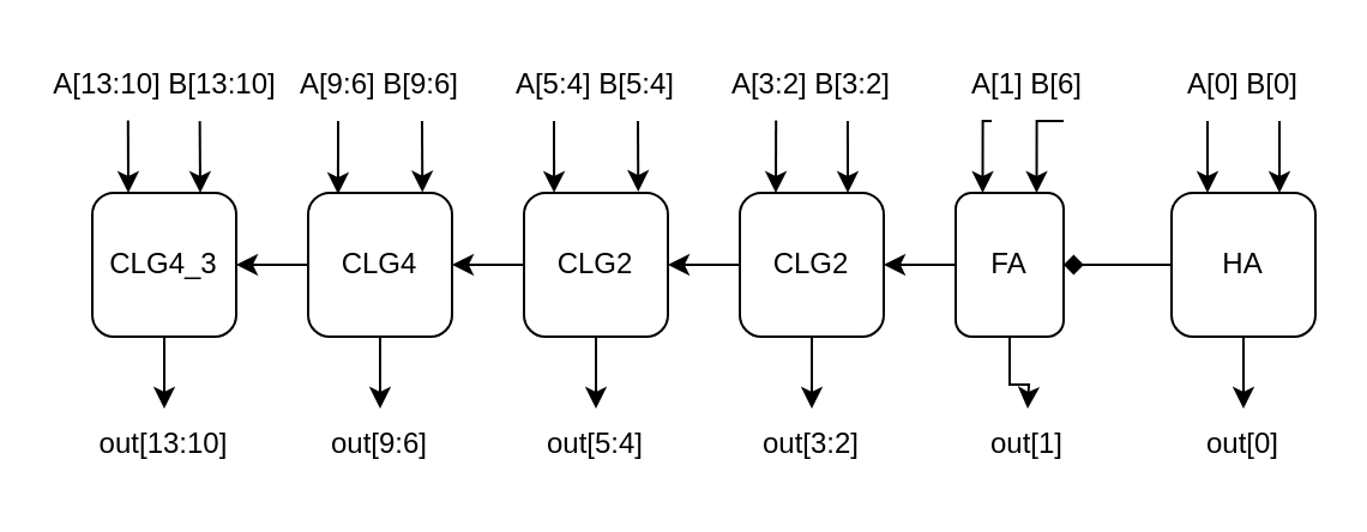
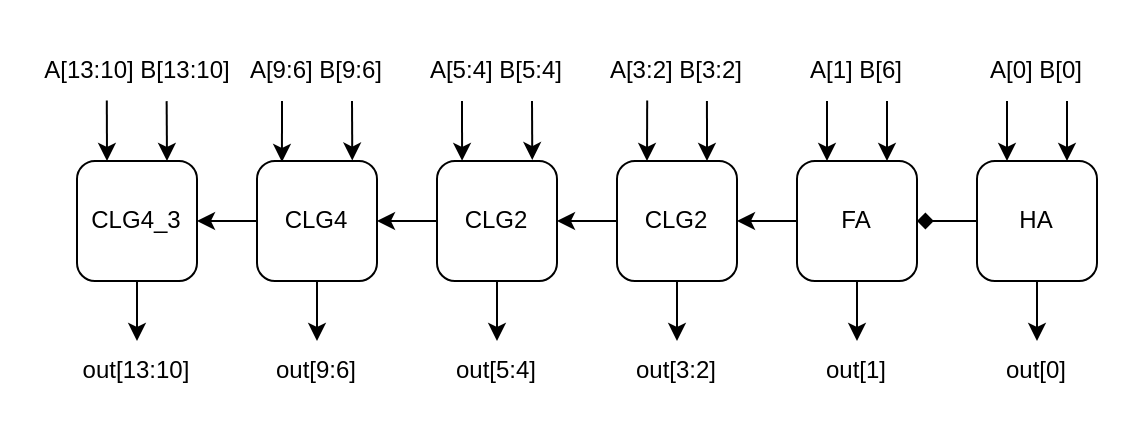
  <mxCell id="0" />
  <mxCell id="1" parent="0" />
  <mxCell id="2" style="edgeStyle=orthogonalEdgeStyle;rounded=0;orthogonalLoop=1;jettySize=auto;html=1;" edge="1" parent="1" source="4"><mxGeometry relative="1" as="geometry"><mxPoint x="518" y="170" as="targetPoint" /></mxGeometry></mxCell>
  <mxCell id="3" style="edgeStyle=orthogonalEdgeStyle;rounded=0;orthogonalLoop=1;jettySize=auto;html=1;entryX=1;entryY=0.5;entryDx=0;entryDy=0;endArrow=diamond;" edge="1" parent="1" source="4" target="7"><mxGeometry relative="1" as="geometry" /></mxCell>
  <mxCell id="4" value="HA" style="rounded=1;whiteSpace=wrap;html=1;" vertex="1" parent="1"><mxGeometry x="488" y="80" width="60" height="60" as="geometry" /></mxCell>
  <mxCell id="5" style="edgeStyle=orthogonalEdgeStyle;rounded=0;orthogonalLoop=1;jettySize=auto;html=1;" edge="1" parent="1" source="7"><mxGeometry relative="1" as="geometry"><mxPoint x="428" y="170" as="targetPoint" /></mxGeometry></mxCell>
  <mxCell id="6" style="edgeStyle=orthogonalEdgeStyle;rounded=0;orthogonalLoop=1;jettySize=auto;html=1;entryX=1;entryY=0.5;entryDx=0;entryDy=0;" edge="1" parent="1" source="7" target="10"><mxGeometry relative="1" as="geometry" /></mxCell>
- <mxCell id="7" value="FA" style="rounded=1;whiteSpace=wrap;html=1;" vertex="1" parent="1"><mxGeometry x="398" y="80" width="45" height="60" as="geometry" /></mxCell>
+ <mxCell id="7" value="FA" style="rounded=1;whiteSpace=wrap;html=1;" vertex="1" parent="1"><mxGeometry x="398" y="80" width="60" height="60" as="geometry" /></mxCell>
  <mxCell id="8" style="edgeStyle=orthogonalEdgeStyle;rounded=0;orthogonalLoop=1;jettySize=auto;html=1;" edge="1" parent="1" source="10"><mxGeometry relative="1" as="geometry"><mxPoint x="338" y="170" as="targetPoint" /></mxGeometry></mxCell>
  <mxCell id="9" style="edgeStyle=orthogonalEdgeStyle;rounded=0;orthogonalLoop=1;jettySize=auto;html=1;entryX=1;entryY=0.5;entryDx=0;entryDy=0;" edge="1" parent="1" source="10" target="13"><mxGeometry relative="1" as="geometry" /></mxCell>
  <mxCell id="10" value="CLG2" style="rounded=1;whiteSpace=wrap;html=1;" vertex="1" parent="1"><mxGeometry x="308" y="80" width="60" height="60" as="geometry" /></mxCell>
  <mxCell id="11" style="edgeStyle=orthogonalEdgeStyle;rounded=0;orthogonalLoop=1;jettySize=auto;html=1;" edge="1" parent="1" source="13"><mxGeometry relative="1" as="geometry"><mxPoint x="248" y="170" as="targetPoint" /></mxGeometry></mxCell>
  <mxCell id="12" style="edgeStyle=orthogonalEdgeStyle;rounded=0;orthogonalLoop=1;jettySize=auto;html=1;entryX=1;entryY=0.5;entryDx=0;entryDy=0;" edge="1" parent="1" source="13" target="16"><mxGeometry relative="1" as="geometry" /></mxCell>
  <mxCell id="13" value="CLG2" style="rounded=1;whiteSpace=wrap;html=1;" vertex="1" parent="1"><mxGeometry x="218" y="80" width="60" height="60" as="geometry" /></mxCell>
  <mxCell id="14" style="edgeStyle=orthogonalEdgeStyle;rounded=0;orthogonalLoop=1;jettySize=auto;html=1;" edge="1" parent="1" source="16"><mxGeometry relative="1" as="geometry"><mxPoint x="158" y="170" as="targetPoint" /></mxGeometry></mxCell>
  <mxCell id="15" style="edgeStyle=orthogonalEdgeStyle;rounded=0;orthogonalLoop=1;jettySize=auto;html=1;entryX=1;entryY=0.5;entryDx=0;entryDy=0;" edge="1" parent="1" source="16" target="18"><mxGeometry relative="1" as="geometry" /></mxCell>
  <mxCell id="16" value="CLG4" style="rounded=1;whiteSpace=wrap;html=1;" vertex="1" parent="1"><mxGeometry x="128" y="80" width="60" height="60" as="geometry" /></mxCell>
  <mxCell id="17" style="edgeStyle=orthogonalEdgeStyle;rounded=0;orthogonalLoop=1;jettySize=auto;html=1;" edge="1" parent="1" source="18"><mxGeometry relative="1" as="geometry"><mxPoint x="68" y="170" as="targetPoint" /></mxGeometry></mxCell>
  <mxCell id="18" value="CLG4_3" style="rounded=1;whiteSpace=wrap;html=1;" vertex="1" parent="1"><mxGeometry x="38" y="80" width="60" height="60" as="geometry" /></mxCell>
  <mxCell id="19" style="edgeStyle=orthogonalEdgeStyle;rounded=0;orthogonalLoop=1;jettySize=auto;html=1;exitX=0.25;exitY=1;exitDx=0;exitDy=0;entryX=0.25;entryY=0;entryDx=0;entryDy=0;" edge="1" parent="1" source="21" target="4"><mxGeometry relative="1" as="geometry" /></mxCell>
  <mxCell id="20" style="edgeStyle=orthogonalEdgeStyle;rounded=0;orthogonalLoop=1;jettySize=auto;html=1;exitX=0.75;exitY=1;exitDx=0;exitDy=0;entryX=0.75;entryY=0;entryDx=0;entryDy=0;" edge="1" parent="1" source="21" target="4"><mxGeometry relative="1" as="geometry" /></mxCell>
  <mxCell id="21" value="A[0] B[0]" style="text;html=1;strokeColor=none;fillColor=none;align=center;verticalAlign=middle;whiteSpace=wrap;rounded=0;" vertex="1" parent="1"><mxGeometry x="488" y="20" width="60" height="30" as="geometry" /></mxCell>
  <mxCell id="22" style="edgeStyle=orthogonalEdgeStyle;rounded=0;orthogonalLoop=1;jettySize=auto;html=1;exitX=0.25;exitY=1;exitDx=0;exitDy=0;entryX=0.25;entryY=0;entryDx=0;entryDy=0;" edge="1" parent="1" source="24" target="7"><mxGeometry relative="1" as="geometry" /></mxCell>
  <mxCell id="23" style="edgeStyle=orthogonalEdgeStyle;rounded=0;orthogonalLoop=1;jettySize=auto;html=1;exitX=0.75;exitY=1;exitDx=0;exitDy=0;entryX=0.75;entryY=0;entryDx=0;entryDy=0;" edge="1" parent="1" source="24" target="7"><mxGeometry relative="1" as="geometry" /></mxCell>
  <mxCell id="24" value="A[1] B[6]" style="text;html=1;strokeColor=none;fillColor=none;align=center;verticalAlign=middle;whiteSpace=wrap;rounded=0;" vertex="1" parent="1"><mxGeometry x="398" y="20" width="60" height="30" as="geometry" /></mxCell>
  <mxCell id="25" style="edgeStyle=orthogonalEdgeStyle;rounded=0;orthogonalLoop=1;jettySize=auto;html=1;exitX=0.287;exitY=0.991;exitDx=0;exitDy=0;entryX=0.25;entryY=0;entryDx=0;entryDy=0;exitPerimeter=0;" edge="1" parent="1" source="27" target="10"><mxGeometry relative="1" as="geometry" /></mxCell>
  <mxCell id="26" style="edgeStyle=orthogonalEdgeStyle;rounded=0;orthogonalLoop=1;jettySize=auto;html=1;exitX=0.714;exitY=1;exitDx=0;exitDy=0;entryX=0.75;entryY=0;entryDx=0;entryDy=0;exitPerimeter=0;" edge="1" parent="1" source="27" target="10"><mxGeometry relative="1" as="geometry" /></mxCell>
  <mxCell id="27" value="A[3:2] B[3:2]" style="text;html=1;strokeColor=none;fillColor=none;align=center;verticalAlign=middle;whiteSpace=wrap;rounded=0;" vertex="1" parent="1"><mxGeometry x="303" y="20" width="70" height="30" as="geometry" /></mxCell>
  <mxCell id="28" style="edgeStyle=orthogonalEdgeStyle;rounded=0;orthogonalLoop=1;jettySize=auto;html=1;exitX=0.75;exitY=1;exitDx=0;exitDy=0;entryX=0.794;entryY=-0.008;entryDx=0;entryDy=0;entryPerimeter=0;" edge="1" parent="1" source="30" target="13"><mxGeometry relative="1" as="geometry" /></mxCell>
  <mxCell id="29" style="edgeStyle=orthogonalEdgeStyle;rounded=0;orthogonalLoop=1;jettySize=auto;html=1;exitX=0.25;exitY=1;exitDx=0;exitDy=0;entryX=0.209;entryY=-0.001;entryDx=0;entryDy=0;entryPerimeter=0;" edge="1" parent="1" source="30" target="13"><mxGeometry relative="1" as="geometry" /></mxCell>
  <mxCell id="30" value="A[5:4] B[5:4]" style="text;html=1;strokeColor=none;fillColor=none;align=center;verticalAlign=middle;whiteSpace=wrap;rounded=0;" vertex="1" parent="1"><mxGeometry x="213" y="20" width="70" height="30" as="geometry" /></mxCell>
  <mxCell id="31" style="edgeStyle=orthogonalEdgeStyle;rounded=0;orthogonalLoop=1;jettySize=auto;html=1;exitX=0.75;exitY=1;exitDx=0;exitDy=0;entryX=0.794;entryY=-0.004;entryDx=0;entryDy=0;entryPerimeter=0;" edge="1" parent="1" source="33" target="16"><mxGeometry relative="1" as="geometry" /></mxCell>
  <mxCell id="32" style="edgeStyle=orthogonalEdgeStyle;rounded=0;orthogonalLoop=1;jettySize=auto;html=1;exitX=0.25;exitY=1;exitDx=0;exitDy=0;entryX=0.208;entryY=0.008;entryDx=0;entryDy=0;entryPerimeter=0;" edge="1" parent="1" source="33" target="16"><mxGeometry relative="1" as="geometry" /></mxCell>
  <mxCell id="33" value="A[9:6] B[9:6]" style="text;html=1;strokeColor=none;fillColor=none;align=center;verticalAlign=middle;whiteSpace=wrap;rounded=0;" vertex="1" parent="1"><mxGeometry x="123" y="20" width="70" height="30" as="geometry" /></mxCell>
  <mxCell id="34" style="edgeStyle=orthogonalEdgeStyle;rounded=0;orthogonalLoop=1;jettySize=auto;html=1;exitX=0.656;exitY=1.002;exitDx=0;exitDy=0;entryX=0.75;entryY=0;entryDx=0;entryDy=0;exitPerimeter=0;" edge="1" parent="1" source="36" target="18"><mxGeometry relative="1" as="geometry" /></mxCell>
  <mxCell id="35" style="edgeStyle=orthogonalEdgeStyle;rounded=0;orthogonalLoop=1;jettySize=auto;html=1;exitX=0.341;exitY=0.99;exitDx=0;exitDy=0;entryX=0.25;entryY=0;entryDx=0;entryDy=0;exitPerimeter=0;" edge="1" parent="1" source="36" target="18"><mxGeometry relative="1" as="geometry" /></mxCell>
  <mxCell id="36" value="A[13:10] B[13:10]" style="text;html=1;strokeColor=none;fillColor=none;align=center;verticalAlign=middle;whiteSpace=wrap;rounded=0;" vertex="1" parent="1"><mxGeometry x="20.5" y="20" width="95" height="30" as="geometry" /></mxCell>
  <mxCell id="37" value="out[0]" style="text;html=1;strokeColor=none;fillColor=none;align=center;verticalAlign=middle;whiteSpace=wrap;rounded=0;" vertex="1" parent="1"><mxGeometry x="488" y="170" width="60" height="30" as="geometry" /></mxCell>
  <mxCell id="38" value="out[1]" style="text;html=1;strokeColor=none;fillColor=none;align=center;verticalAlign=middle;whiteSpace=wrap;rounded=0;" vertex="1" parent="1"><mxGeometry x="398" y="170" width="60" height="30" as="geometry" /></mxCell>
  <mxCell id="39" value="out[3:2]" style="text;html=1;strokeColor=none;fillColor=none;align=center;verticalAlign=middle;whiteSpace=wrap;rounded=0;" vertex="1" parent="1"><mxGeometry x="308" y="170" width="60" height="30" as="geometry" /></mxCell>
  <mxCell id="40" value="out[5:4]" style="text;html=1;strokeColor=none;fillColor=none;align=center;verticalAlign=middle;whiteSpace=wrap;rounded=0;" vertex="1" parent="1"><mxGeometry x="218" y="170" width="60" height="30" as="geometry" /></mxCell>
  <mxCell id="41" value="out[9:6]" style="text;html=1;strokeColor=none;fillColor=none;align=center;verticalAlign=middle;whiteSpace=wrap;rounded=0;" vertex="1" parent="1"><mxGeometry x="128" y="170" width="60" height="30" as="geometry" /></mxCell>
  <mxCell id="42" value="out[13:10]" style="text;html=1;strokeColor=none;fillColor=none;align=center;verticalAlign=middle;whiteSpace=wrap;rounded=0;" vertex="1" parent="1"><mxGeometry x="38" y="170" width="60" height="30" as="geometry" /></mxCell>
